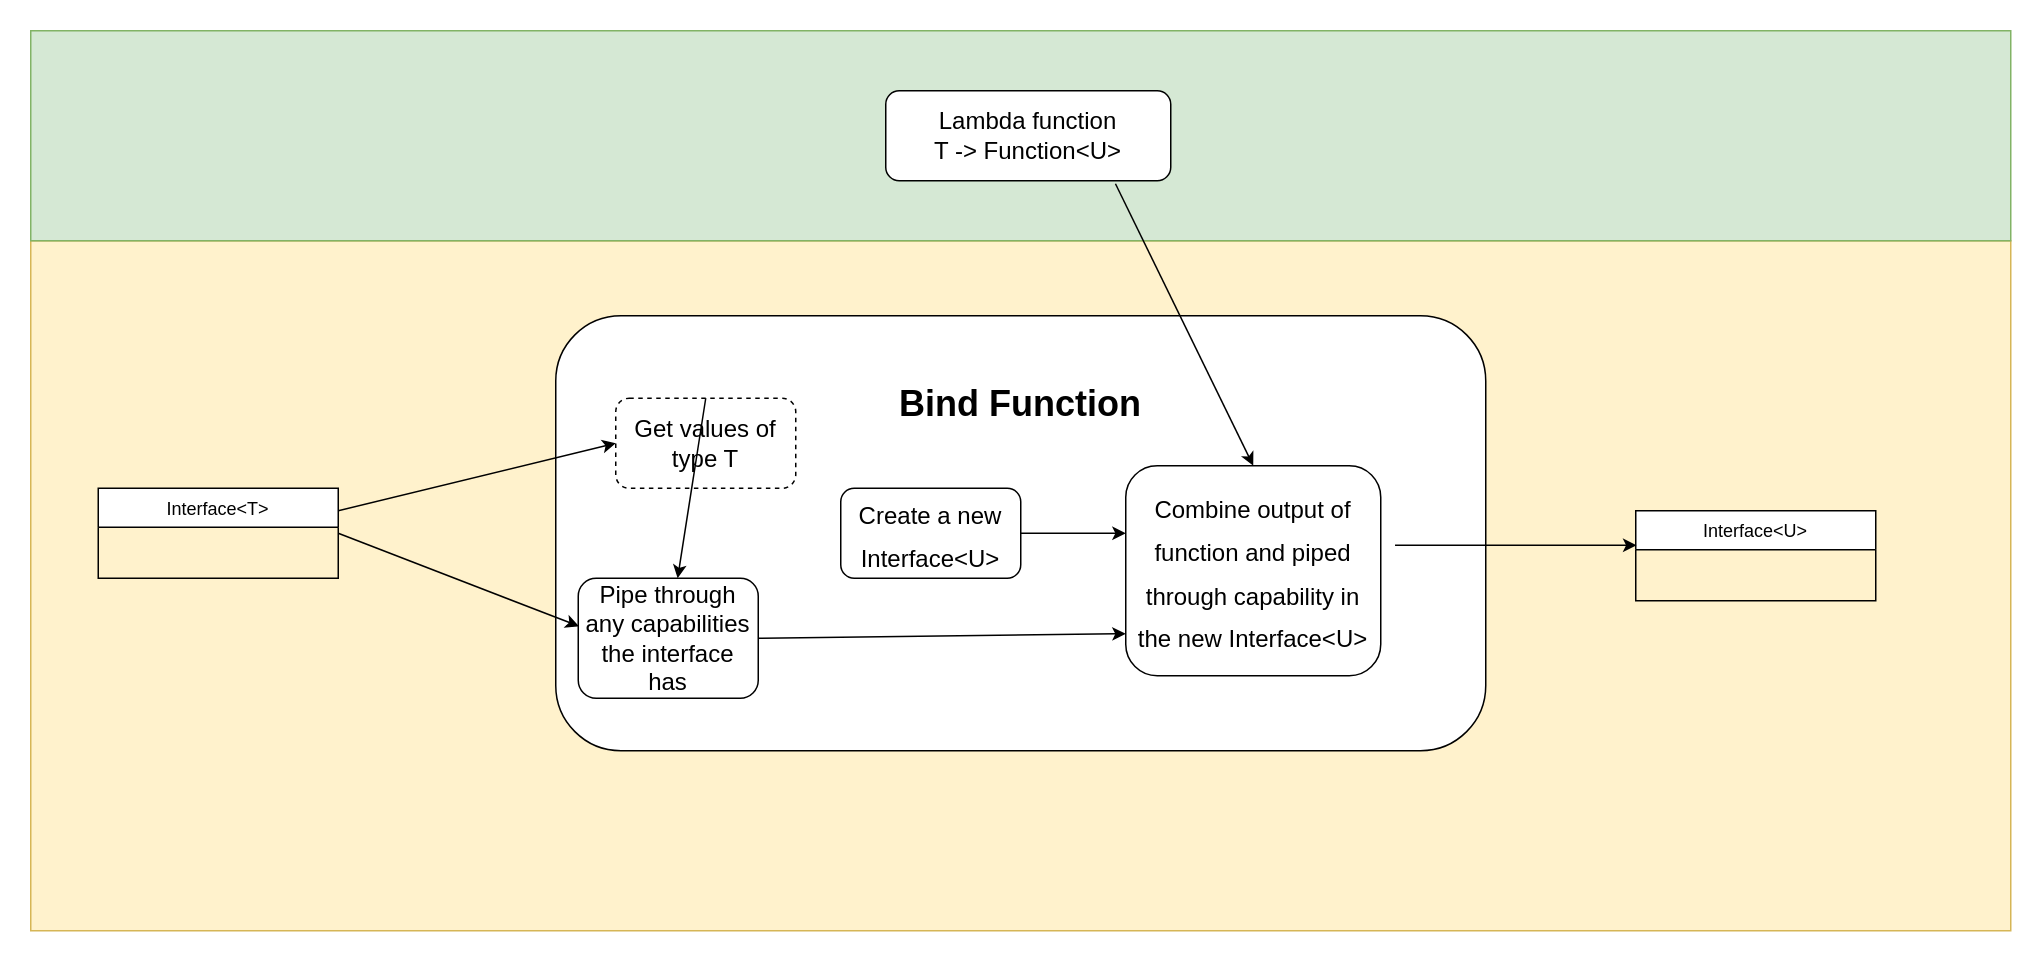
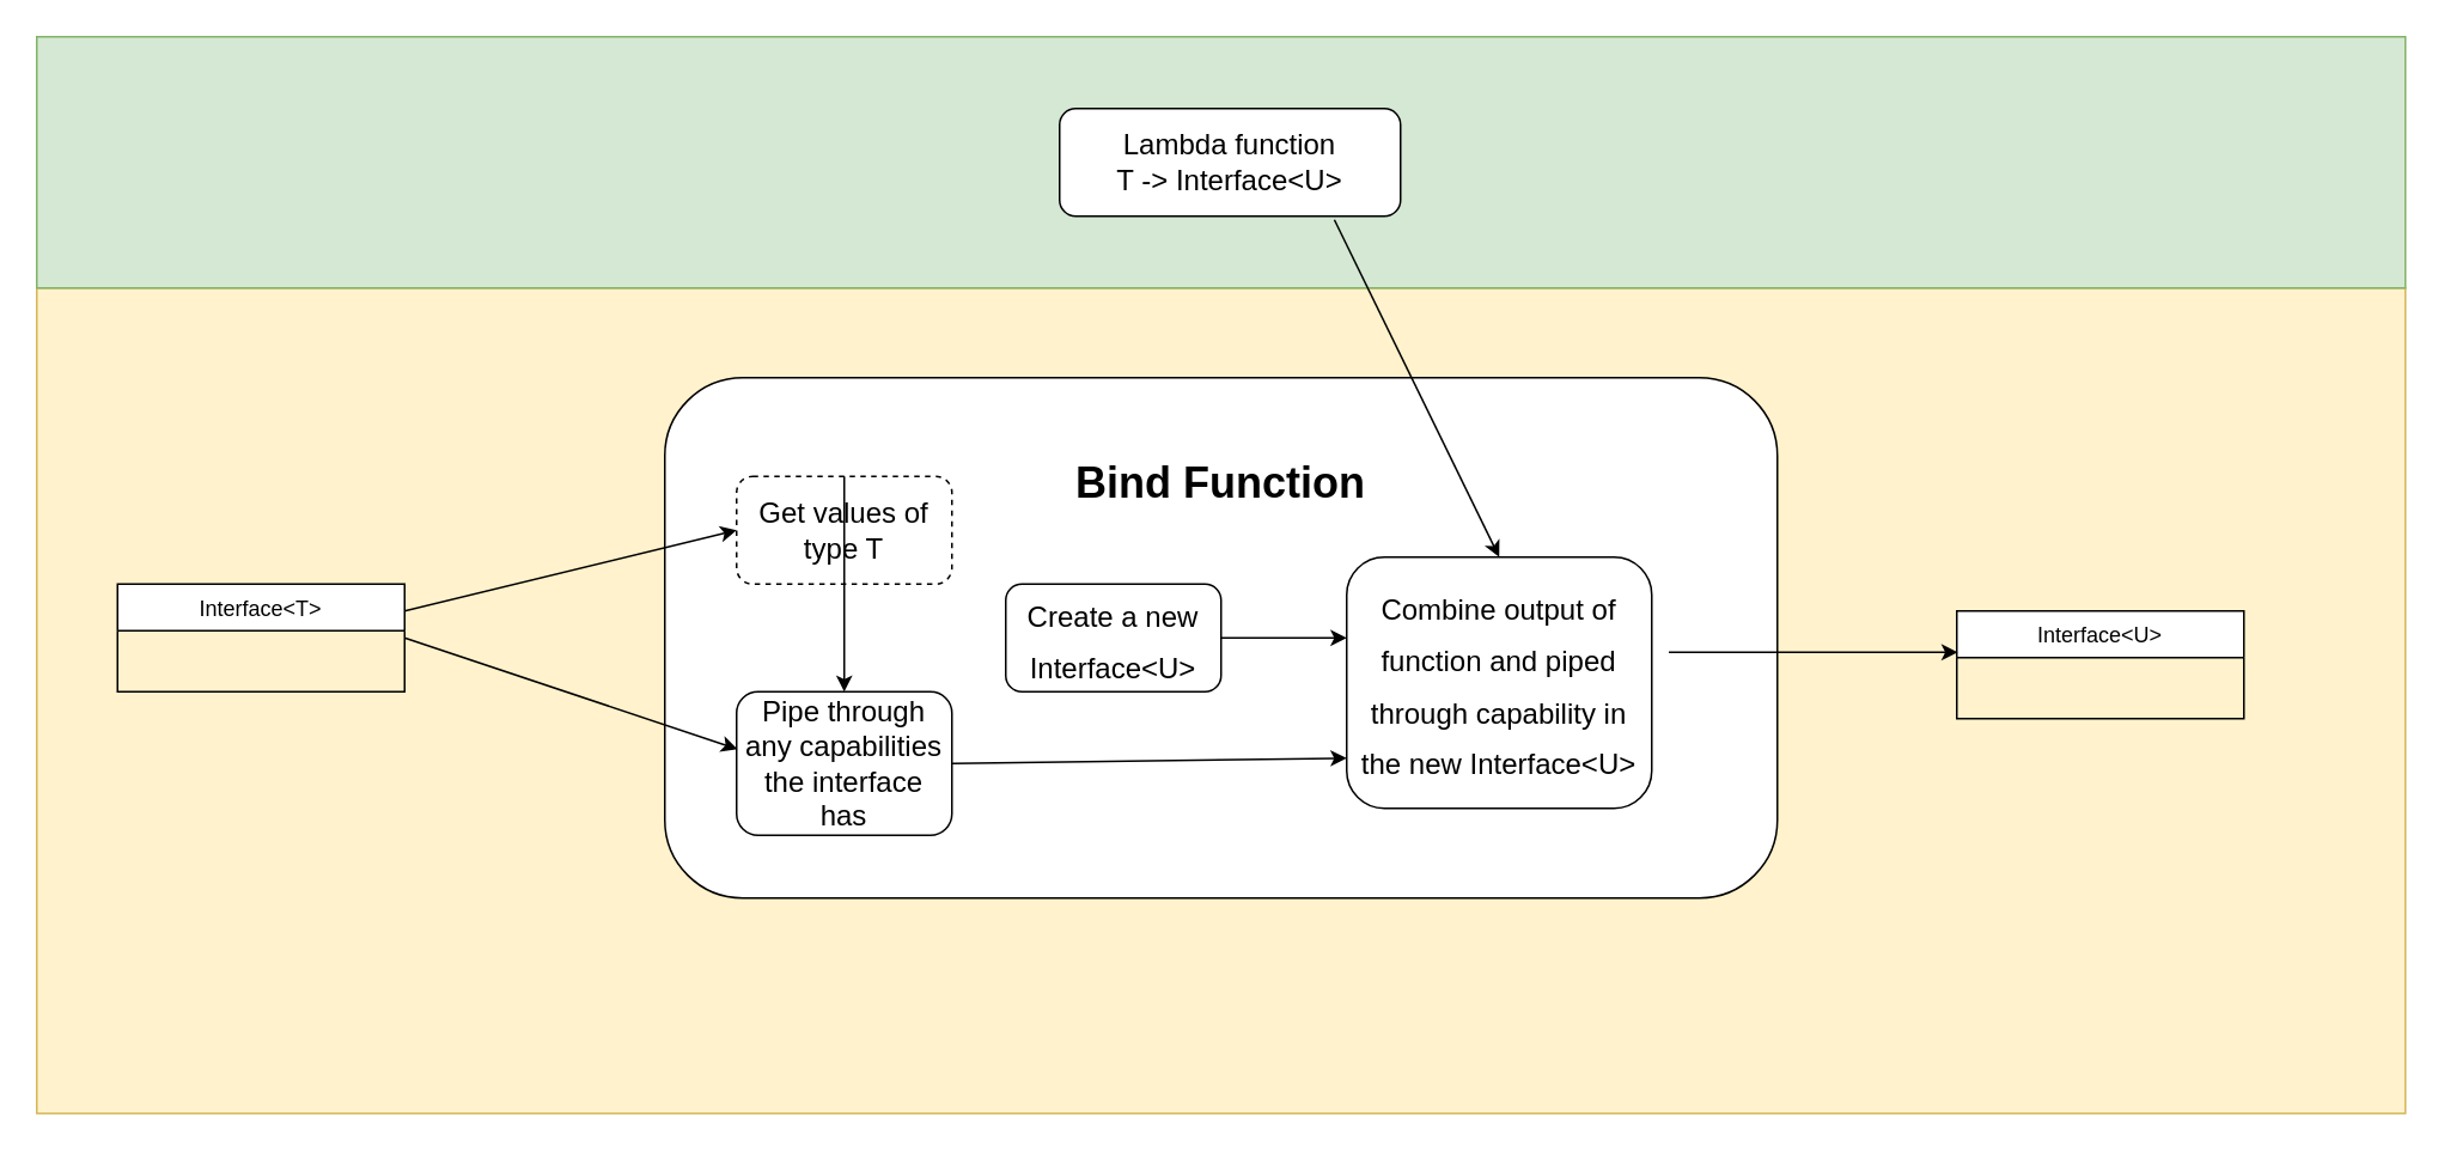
  <mxCell id="0" />
  <mxCell id="1" parent="0" />
  <mxCell id="2" value="" style="rounded=0;whiteSpace=wrap;html=1;fontSize=24;fillColor=#fff2cc;strokeColor=#d6b656;" vertex="1" parent="1"><mxGeometry y="160" width="1320" height="460" as="geometry" x="20" /></mxCell>
  <mxCell id="3" value="" style="rounded=0;whiteSpace=wrap;html=1;fontSize=24;fillColor=#d5e8d4;strokeColor=#82b366;" vertex="1" parent="1"><mxGeometry width="1320" height="140" as="geometry" x="20" y="20" /></mxCell>
  <mxCell id="4" value="Interface&lt;T&gt;" style="swimlane;fontStyle=0;align=center;verticalAlign=top;childLayout=stackLayout;horizontal=1;startSize=26;horizontalStack=0;resizeParent=1;resizeLast=0;collapsible=1;marginBottom=0;rounded=0;shadow=0;strokeWidth=1;" parent="1" vertex="1"><mxGeometry x="65" y="325" width="160" height="60" as="geometry"><mxRectangle x="550" y="140" width="160" height="26" as="alternateBounds" /></mxGeometry></mxCell>
- <mxCell id="5" value="&lt;font style=&quot;font-size: 16px&quot;&gt;Lambda function&lt;br&gt;T -&amp;gt; Function&amp;lt;U&amp;gt;&lt;/font&gt;" style="rounded=1;whiteSpace=wrap;html=1;" vertex="1" parent="1"><mxGeometry x="590" y="60" width="190" height="60" as="geometry" /></mxCell>
+ <mxCell id="5" value="&lt;font style=&quot;font-size: 16px&quot;&gt;Lambda function&lt;br&gt;T -&amp;gt; Interface&amp;lt;U&amp;gt;&lt;/font&gt;" style="rounded=1;whiteSpace=wrap;html=1;" vertex="1" parent="1"><mxGeometry x="590" y="60" width="190" height="60" as="geometry" /></mxCell>
  <mxCell id="6" value="&lt;b&gt;&lt;font style=&quot;font-size: 24px&quot;&gt;Bind Function&lt;/font&gt;&lt;/b&gt;&lt;br&gt;&lt;br&gt;&lt;br&gt;&lt;br&gt;&lt;br&gt;&lt;br&gt;&lt;br&gt;&lt;br&gt;&lt;br&gt;&lt;br&gt;&lt;br&gt;&lt;br&gt;&lt;br&gt;" style="rounded=1;whiteSpace=wrap;html=1;" vertex="1" parent="1"><mxGeometry x="370" y="210" width="620" height="290" as="geometry" /></mxCell>
  <mxCell id="7" value="&lt;font style=&quot;font-size: 16px&quot;&gt;Get values of type T&lt;/font&gt;" style="rounded=1;whiteSpace=wrap;html=1;dashed=1;" vertex="1" parent="1"><mxGeometry x="410" y="265" width="120" height="60" as="geometry" /></mxCell>
  <mxCell id="8" value="" style="endArrow=classic;html=1;rounded=0;exitX=1;exitY=0.25;exitDx=0;exitDy=0;entryX=0;entryY=0.5;entryDx=0;entryDy=0;" edge="1" parent="1" source="4" target="7"><mxGeometry width="50" height="50" relative="1" as="geometry"><mxPoint x="400" y="230" as="sourcePoint" /><mxPoint x="440" y="270" as="targetPoint" /></mxGeometry></mxCell>
  <mxCell id="9" value="" style="endArrow=classic;html=1;rounded=0;exitX=0.5;exitY=0;exitDx=0;exitDy=0;" edge="1" parent="1" source="7" target="11"><mxGeometry width="50" height="50" relative="1" as="geometry"><mxPoint x="370" y="330" as="sourcePoint" /><mxPoint x="410" y="370" as="targetPoint" /></mxGeometry></mxCell>
  <mxCell id="10" value="&lt;font style=&quot;font-size: 16px&quot;&gt;Create a new Interface&amp;lt;U&amp;gt;&lt;/font&gt;" style="rounded=1;whiteSpace=wrap;html=1;fontSize=24;" vertex="1" parent="1"><mxGeometry x="560" y="325" width="120" height="60" as="geometry" /></mxCell>
- <mxCell id="11" value="Pipe through any capabilities the interface has" style="rounded=1;whiteSpace=wrap;html=1;fontSize=16;" vertex="1" parent="1"><mxGeometry x="385" y="385" width="120" height="80" as="geometry" /></mxCell>
+ <mxCell id="11" value="Pipe through any capabilities the interface has" style="rounded=1;whiteSpace=wrap;html=1;fontSize=16;" vertex="1" parent="1"><mxGeometry x="410" y="385" width="120" height="80" as="geometry" /></mxCell>
  <mxCell id="12" value="Interface&lt;U&gt;" style="swimlane;fontStyle=0;align=center;verticalAlign=top;childLayout=stackLayout;horizontal=1;startSize=26;horizontalStack=0;resizeParent=1;resizeLast=0;collapsible=1;marginBottom=0;rounded=0;shadow=0;strokeWidth=1;" parent="1" vertex="1"><mxGeometry x="1090" y="340" width="160" height="60" as="geometry"><mxRectangle x="130" y="380" width="160" height="26" as="alternateBounds" /></mxGeometry></mxCell>
  <mxCell id="13" value="" style="endArrow=classic;html=1;rounded=0;exitX=1;exitY=0.5;exitDx=0;exitDy=0;entryX=0.004;entryY=0.4;entryDx=0;entryDy=0;entryPerimeter=0;" edge="1" parent="1" source="4" target="11"><mxGeometry width="50" height="50" relative="1" as="geometry"><mxPoint x="310" y="485" as="sourcePoint" /><mxPoint x="480" y="350" as="targetPoint" /></mxGeometry></mxCell>
  <mxCell id="14" value="&lt;font style=&quot;font-size: 16px&quot;&gt;Combine output of function and piped through capability in the new Interface&amp;lt;U&amp;gt;&lt;/font&gt;" style="rounded=1;whiteSpace=wrap;html=1;fontSize=24;" vertex="1" parent="1"><mxGeometry x="750" y="310" width="170" height="140" as="geometry" /></mxCell>
  <mxCell id="15" value="" style="endArrow=classic;html=1;rounded=0;exitX=0.806;exitY=1.033;exitDx=0;exitDy=0;entryX=0.5;entryY=0;entryDx=0;entryDy=0;exitPerimeter=0;" edge="1" parent="1" source="5" target="14"><mxGeometry width="50" height="50" relative="1" as="geometry"><mxPoint x="550" y="300" as="sourcePoint" /><mxPoint x="621.595" y="136.48" as="targetPoint" /></mxGeometry></mxCell>
  <mxCell id="16" value="" style="endArrow=classic;html=1;rounded=0;exitX=1;exitY=0.5;exitDx=0;exitDy=0;entryX=0;entryY=0.8;entryDx=0;entryDy=0;entryPerimeter=0;" edge="1" parent="1" source="11" target="14"><mxGeometry width="50" height="50" relative="1" as="geometry"><mxPoint x="599.76" y="440" as="sourcePoint" /><mxPoint x="770.24" y="377" as="targetPoint" /></mxGeometry></mxCell>
  <mxCell id="17" value="" style="endArrow=classic;html=1;rounded=0;entryX=0.003;entryY=0.383;entryDx=0;entryDy=0;entryPerimeter=0;exitX=1.056;exitY=0.379;exitDx=0;exitDy=0;exitPerimeter=0;" edge="1" parent="1" source="14" target="12"><mxGeometry width="50" height="50" relative="1" as="geometry"><mxPoint x="900" y="385" as="sourcePoint" /><mxPoint x="973.91" y="573.02" as="targetPoint" /></mxGeometry></mxCell>
  <mxCell id="18" value="" style="endArrow=classic;html=1;rounded=0;exitX=1;exitY=0.5;exitDx=0;exitDy=0;" edge="1" parent="1" source="10"><mxGeometry width="50" height="50" relative="1" as="geometry"><mxPoint x="590" y="440" as="sourcePoint" /><mxPoint x="750" y="355" as="targetPoint" /></mxGeometry></mxCell>
